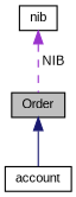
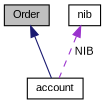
  digraph {
    fontname="Liberation Sans"
    node [color=black fillcolor=white fontname="Liberation Sans" fontsize=10 shape=record style=filled]
    edge [dir=back fontname="Liberation Sans" fontsize=10 labelfontname=Helvetica labelfontsize=10]
    n1 [fillcolor=grey75 fontcolor=black height=0.2 label=Order width=0.4]
    n2 [height=0.2 label=account width=0.4]
    n3 [height=0.2 label=nib width=0.4]
    n1 -> n2 [color=midnightblue style=solid]
-   n3 -> n1 [color=darkorchid3 label=" NIB" style=dashed]
+   n3 -> n2 [color=darkorchid3 label=" NIB" style=dashed]
  }
